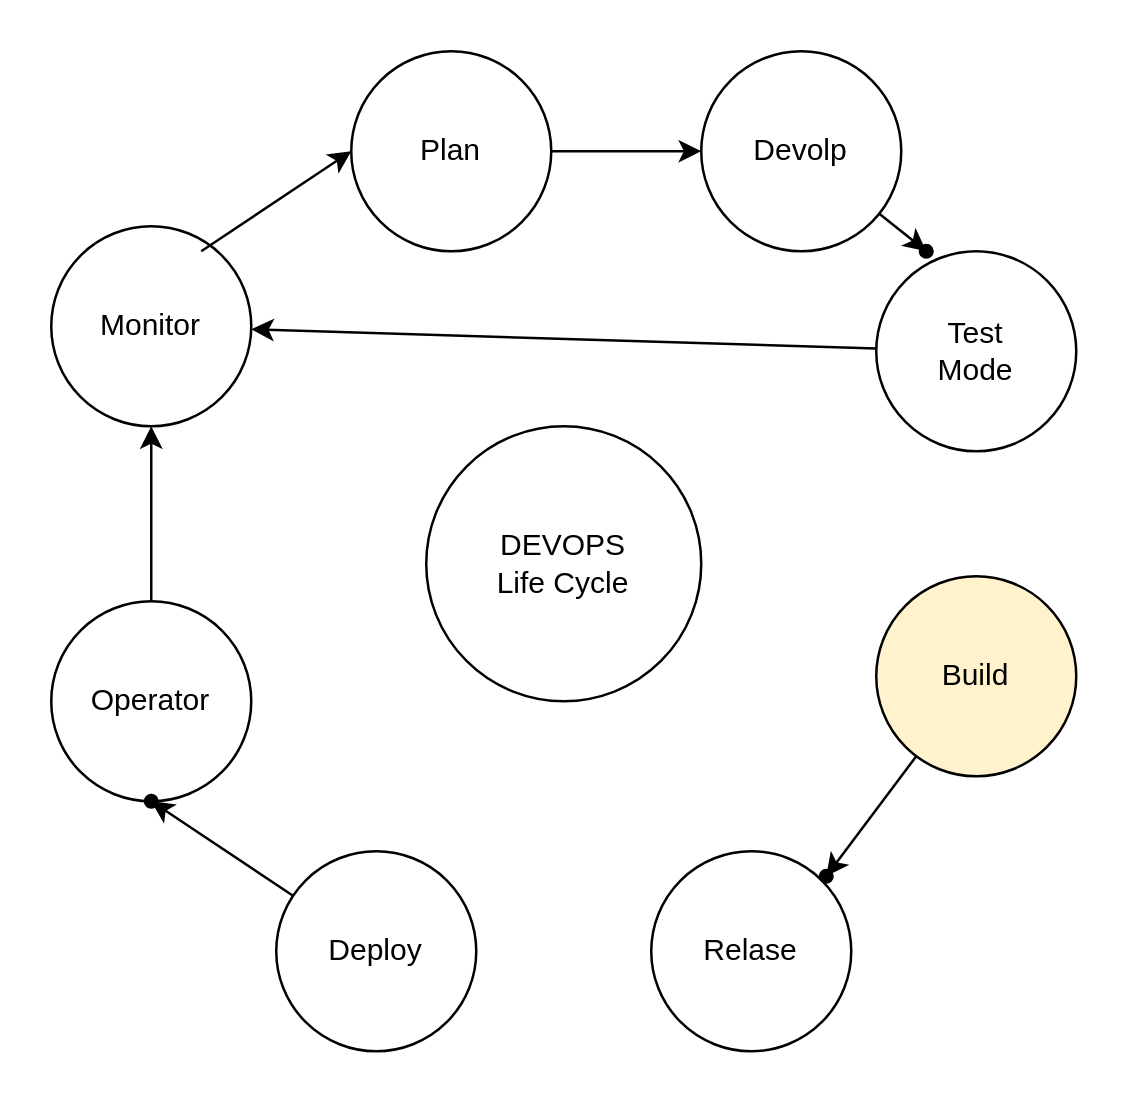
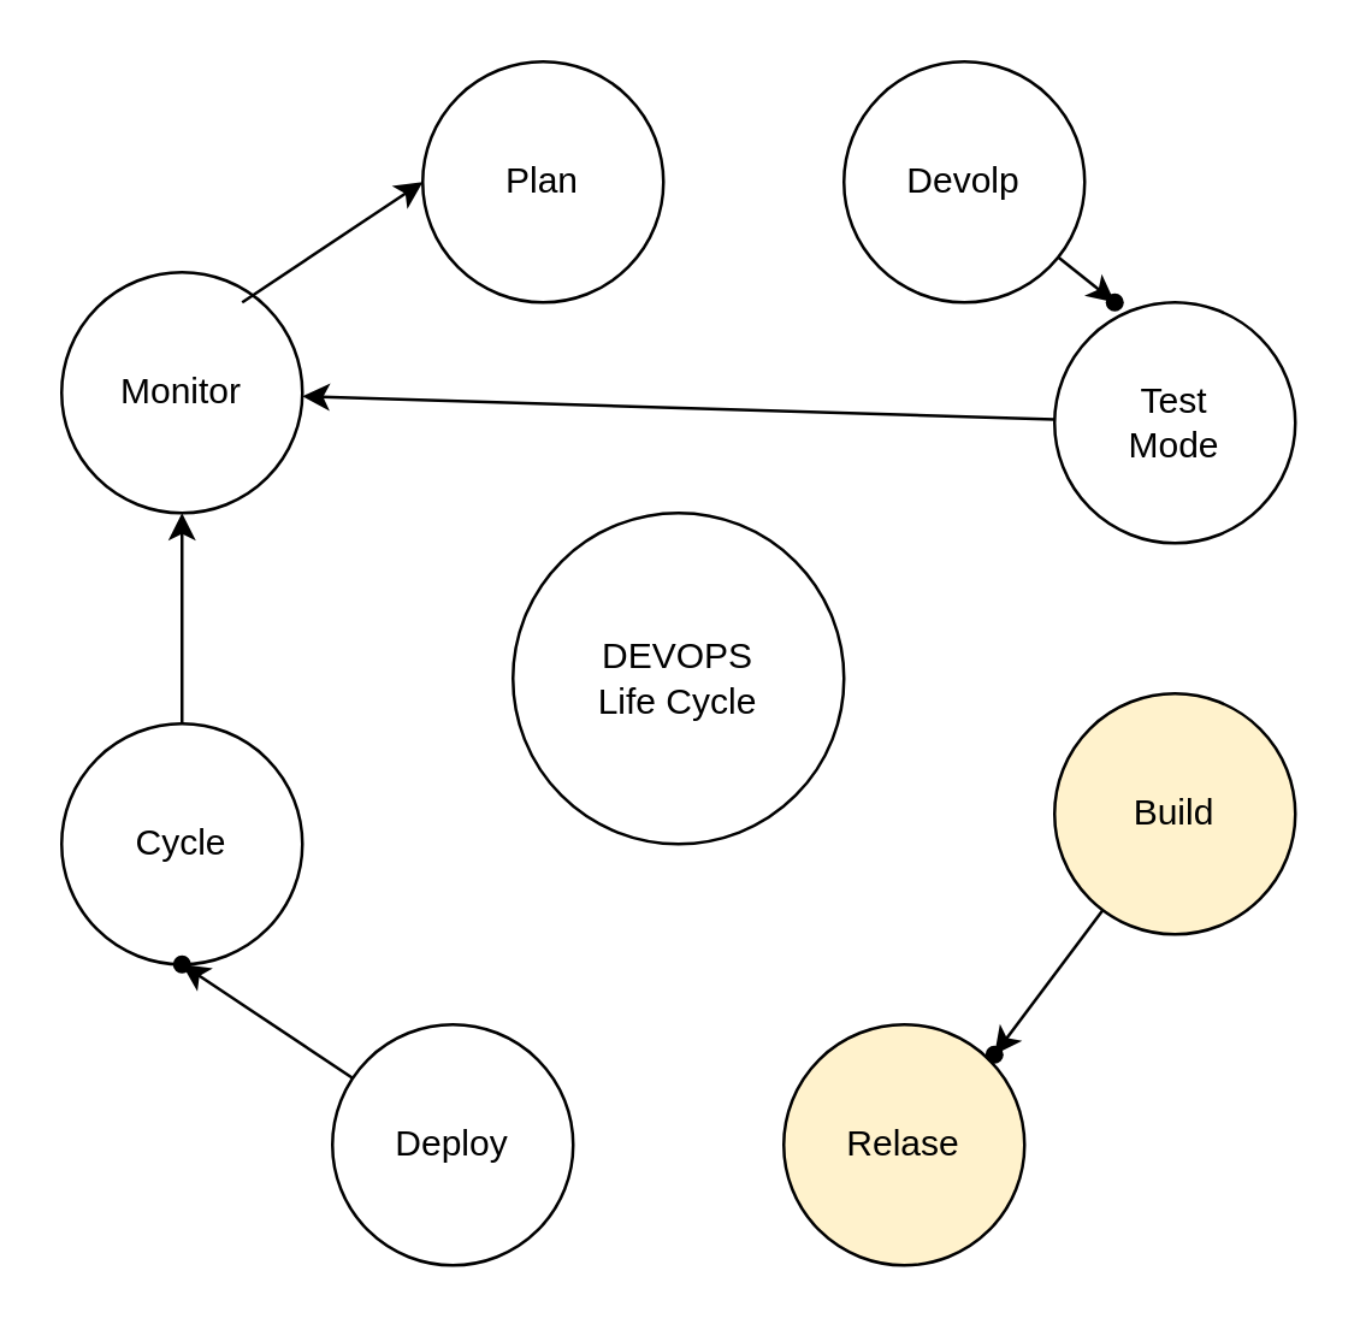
  <mxCell id="0" />
  <mxCell id="1" parent="0" />
  <mxCell id="2" value="" style="edgeStyle=none;rounded=0;orthogonalLoop=1;jettySize=auto;html=1;" edge="1" parent="1" source="3" target="17"><mxGeometry relative="1" as="geometry" /></mxCell>
  <mxCell id="3" value="Devolp" style="ellipse;whiteSpace=wrap;html=1;aspect=fixed;" vertex="1" parent="1"><mxGeometry x="280" y="20" width="80" height="80" as="geometry" /></mxCell>
  <mxCell id="4" value="" style="edgeStyle=none;rounded=0;orthogonalLoop=1;jettySize=auto;html=1;" edge="1" parent="1" source="5" target="19"><mxGeometry relative="1" as="geometry" /></mxCell>
  <mxCell id="5" value="Deploy" style="ellipse;whiteSpace=wrap;html=1;aspect=fixed;" vertex="1" parent="1"><mxGeometry x="110" y="340" width="80" height="80" as="geometry" /></mxCell>
- <mxCell id="6" value="Relase" style="ellipse;whiteSpace=wrap;html=1;aspect=fixed;" vertex="1" parent="1"><mxGeometry x="260" y="340" width="80" height="80" as="geometry" /></mxCell>
+ <mxCell id="6" value="Relase" style="ellipse;whiteSpace=wrap;html=1;aspect=fixed;fillColor=#fff2cc;" vertex="1" parent="1"><mxGeometry x="260" y="340" width="80" height="80" as="geometry" /></mxCell>
  <mxCell id="7" value="" style="edgeStyle=none;rounded=0;orthogonalLoop=1;jettySize=auto;html=1;" edge="1" parent="1" source="8" target="18"><mxGeometry relative="1" as="geometry" /></mxCell>
  <mxCell id="8" value="Build" style="ellipse;whiteSpace=wrap;html=1;aspect=fixed;fillColor=#fff2cc;" vertex="1" parent="1"><mxGeometry x="350" y="230" width="80" height="80" as="geometry" /></mxCell>
  <mxCell id="9" value="" style="edgeStyle=none;rounded=0;orthogonalLoop=1;jettySize=auto;html=1;" edge="1" parent="1" source="10" target="13"><mxGeometry relative="1" as="geometry" /></mxCell>
  <mxCell id="10" value="Test&lt;div&gt;Mode&lt;/div&gt;" style="ellipse;whiteSpace=wrap;html=1;aspect=fixed;" vertex="1" parent="1"><mxGeometry x="350" y="100" width="80" height="80" as="geometry" /></mxCell>
  <mxCell id="11" value="" style="edgeStyle=none;rounded=0;orthogonalLoop=1;jettySize=auto;html=1;" edge="1" parent="1" source="12" target="13"><mxGeometry relative="1" as="geometry" /></mxCell>
- <mxCell id="12" value="Operator" style="ellipse;whiteSpace=wrap;html=1;aspect=fixed;" vertex="1" parent="1"><mxGeometry x="20" y="240" width="80" height="80" as="geometry" /></mxCell>
+ <mxCell id="12" value="Cycle" style="ellipse;whiteSpace=wrap;html=1;aspect=fixed;" vertex="1" parent="1"><mxGeometry x="20" y="240" width="80" height="80" as="geometry" /></mxCell>
  <mxCell id="13" value="Monitor" style="ellipse;whiteSpace=wrap;html=1;aspect=fixed;" vertex="1" parent="1"><mxGeometry x="20" y="90" width="80" height="80" as="geometry" /></mxCell>
- <mxCell id="14" value="" style="edgeStyle=orthogonalEdgeStyle;rounded=0;orthogonalLoop=1;jettySize=auto;html=1;" edge="1" parent="1" source="15" target="3"><mxGeometry relative="1" as="geometry" /></mxCell>
  <mxCell id="15" value="Plan" style="ellipse;whiteSpace=wrap;html=1;aspect=fixed;" vertex="1" parent="1"><mxGeometry x="140" y="20" width="80" height="80" as="geometry" /></mxCell>
  <mxCell id="16" value="DEVOPS&lt;div&gt;Life Cycle&lt;/div&gt;" style="ellipse;whiteSpace=wrap;html=1;aspect=fixed;" vertex="1" parent="1"><mxGeometry x="170" y="170" width="110" height="110" as="geometry" /></mxCell>
  <mxCell id="17" value="" style="shape=waypoint;sketch=0;size=6;pointerEvents=1;points=[];fillColor=default;resizable=0;rotatable=0;perimeter=centerPerimeter;snapToPoint=1;" vertex="1" parent="1"><mxGeometry x="360" y="90" width="20" height="20" as="geometry" /></mxCell>
  <mxCell id="18" value="" style="shape=waypoint;sketch=0;size=6;pointerEvents=1;points=[];fillColor=default;resizable=0;rotatable=0;perimeter=centerPerimeter;snapToPoint=1;" vertex="1" parent="1"><mxGeometry x="320" y="340" width="20" height="20" as="geometry" /></mxCell>
  <mxCell id="19" value="" style="shape=waypoint;sketch=0;size=6;pointerEvents=1;points=[];fillColor=default;resizable=0;rotatable=0;perimeter=centerPerimeter;snapToPoint=1;" vertex="1" parent="1"><mxGeometry x="50" y="310" width="20" height="20" as="geometry" /></mxCell>
  <mxCell id="20" value="" style="endArrow=classic;html=1;rounded=0;entryX=0;entryY=0.5;entryDx=0;entryDy=0;" edge="1" parent="1" target="15"><mxGeometry width="50" height="50" relative="1" as="geometry"><mxPoint x="80" y="100" as="sourcePoint" /><mxPoint x="130" y="50" as="targetPoint" /></mxGeometry></mxCell>
